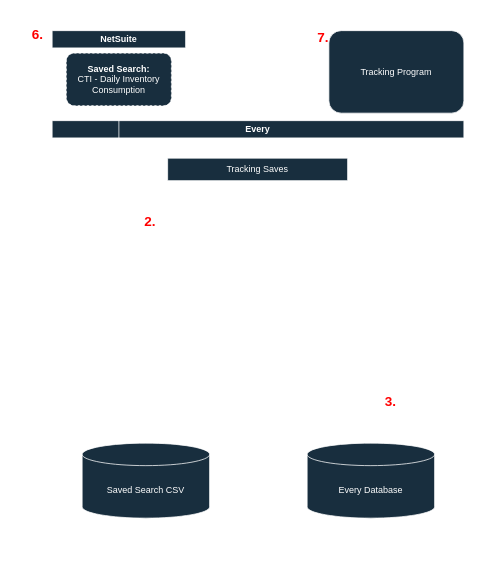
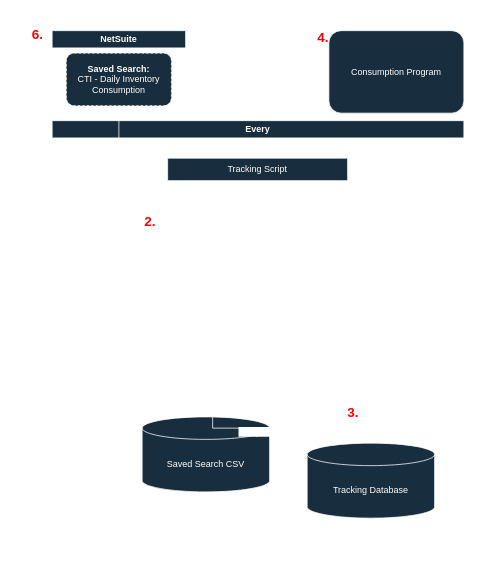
  <mxCell id="0" />
  <mxCell id="1" parent="0" />
  <mxCell id="2" style="edgeStyle=orthogonalEdgeStyle;rounded=0;orthogonalLoop=1;jettySize=auto;html=1;exitX=0.5;exitY=1;exitDx=0;exitDy=0;entryX=0.855;entryY=0;entryDx=0;entryDy=4.35;entryPerimeter=0;labelBackgroundColor=none;strokeColor=#ffffff;fontColor=default;endArrow=open;" edge="1" parent="1" source="4" target="18"><mxGeometry relative="1" as="geometry" /></mxCell>
  <mxCell id="3" value="Reads" style="edgeLabel;html=1;align=center;verticalAlign=middle;resizable=0;points=[];fontColor=#FFFFFF;" vertex="1" connectable="0" parent="2"><mxGeometry x="0.264" y="1" relative="1" as="geometry"><mxPoint y="59" as="offset" /></mxGeometry></mxCell>
- <mxCell id="4" value="Tracking Program" style="rounded=1;whiteSpace=wrap;html=1;labelBackgroundColor=none;fillColor=#182E3E;strokeColor=#FFFFFF;fontColor=#FFFFFF;" vertex="1" parent="1"><mxGeometry x="438" y="40" width="180" height="110" as="geometry" /></mxCell>
+ <mxCell id="4" value="Consumption Program" style="rounded=1;whiteSpace=wrap;html=1;labelBackgroundColor=none;fillColor=#182E3E;strokeColor=#FFFFFF;fontColor=#FFFFFF;" vertex="1" parent="1"><mxGeometry x="438" y="40" width="180" height="110" as="geometry" /></mxCell>
  <mxCell id="5" value="Every" style="swimlane;whiteSpace=wrap;html=1;labelBackgroundColor=none;fillColor=#182E3E;strokeColor=#FFFFFF;fontColor=#FFFFFF;" vertex="1" parent="1"><mxGeometry x="69" y="160" width="549" height="580" as="geometry" /></mxCell>
  <mxCell id="6" style="edgeStyle=orthogonalEdgeStyle;rounded=0;orthogonalLoop=1;jettySize=auto;html=1;exitX=0.5;exitY=0;exitDx=0;exitDy=0;exitPerimeter=0;entryX=0;entryY=0.5;entryDx=0;entryDy=0;strokeColor=#ffffff;labelBackgroundColor=none;fontColor=default;" edge="1" parent="5" source="8" target="11"><mxGeometry relative="1" as="geometry" /></mxCell>
  <mxCell id="7" value="Reads" style="edgeLabel;html=1;align=center;verticalAlign=middle;resizable=0;points=[];fontColor=#FFFFFF;" vertex="1" connectable="0" parent="6"><mxGeometry x="0.263" y="-2" relative="1" as="geometry"><mxPoint as="offset" /></mxGeometry></mxCell>
- <mxCell id="8" value="Saved Search CSV" style="shape=cylinder3;whiteSpace=wrap;html=1;boundedLbl=1;backgroundOutline=1;size=15;labelBackgroundColor=none;fillColor=#182E3E;strokeColor=#FFFFFF;fontColor=#FFFFFF;" vertex="1" parent="5"><mxGeometry x="40" y="430" width="170" height="100" as="geometry" /></mxCell>
- <mxCell id="9" value="Tracking Saves" style="swimlane;fontStyle=0;childLayout=stackLayout;horizontal=1;startSize=30;horizontalStack=0;resizeParent=1;resizeParentMax=0;resizeLast=0;collapsible=1;marginBottom=0;whiteSpace=wrap;html=1;labelBackgroundColor=none;fillColor=#182E3E;strokeColor=#FFFFFF;fontColor=#FFFFFF;" vertex="1" parent="5"><mxGeometry x="154" y="50" width="240" height="310" as="geometry" /></mxCell>
+ <mxCell id="8" value="Saved Search CSV" style="shape=cylinder3;whiteSpace=wrap;html=1;boundedLbl=1;backgroundOutline=1;size=15;labelBackgroundColor=none;fillColor=#182E3E;strokeColor=#FFFFFF;fontColor=#FFFFFF;" vertex="1" parent="5"><mxGeometry x="120" y="395" width="170" height="100" as="geometry" /></mxCell>
+ <mxCell id="9" value="Tracking Script" style="swimlane;fontStyle=0;childLayout=stackLayout;horizontal=1;startSize=30;horizontalStack=0;resizeParent=1;resizeParentMax=0;resizeLast=0;collapsible=1;marginBottom=0;whiteSpace=wrap;html=1;labelBackgroundColor=none;fillColor=#182E3E;strokeColor=#FFFFFF;fontColor=#FFFFFF;" vertex="1" parent="5"><mxGeometry x="154" y="50" width="240" height="310" as="geometry" /></mxCell>
  <mxCell id="10" value="1. Reads the current counters for each product in the tracking database." style="text;strokeColor=none;fillColor=none;align=left;verticalAlign=middle;spacingLeft=4;spacingRight=4;overflow=hidden;points=[[0,0.5],[1,0.5]];portConstraint=eastwest;rotatable=0;whiteSpace=wrap;html=1;labelBackgroundColor=none;fontColor=#FFFFFF;" vertex="1" parent="9"><mxGeometry y="30" width="240" height="50" as="geometry" /></mxCell>
  <mxCell id="11" value="2. Reads the data from the saved search for all the Edmonton products that are tracked." style="text;strokeColor=none;fillColor=none;align=left;verticalAlign=middle;spacingLeft=4;spacingRight=4;overflow=hidden;points=[[0,0.5],[1,0.5]];portConstraint=eastwest;rotatable=0;whiteSpace=wrap;html=1;labelBackgroundColor=none;fontColor=#FFFFFF;" vertex="1" parent="9"><mxGeometry y="80" width="240" height="50" as="geometry" /></mxCell>
  <mxCell id="12" value="3. Checks if there has been any new orders from the saved search." style="text;strokeColor=none;fillColor=none;align=left;verticalAlign=middle;spacingLeft=4;spacingRight=4;overflow=hidden;points=[[0,0.5],[1,0.5]];portConstraint=eastwest;rotatable=0;whiteSpace=wrap;html=1;labelBackgroundColor=none;fontColor=#FFFFFF;" vertex="1" parent="9"><mxGeometry y="130" width="240" height="50" as="geometry" /></mxCell>
  <mxCell id="13" value="4. If change is detected, add it to the counter" style="text;strokeColor=none;fillColor=none;align=left;verticalAlign=middle;spacingLeft=4;spacingRight=4;overflow=hidden;points=[[0,0.5],[1,0.5]];portConstraint=eastwest;rotatable=0;whiteSpace=wrap;html=1;labelBackgroundColor=none;fontColor=#FFFFFF;" vertex="1" parent="9"><mxGeometry y="180" width="240" height="30" as="geometry" /></mxCell>
  <mxCell id="14" value="5. If counter exceeds the threshold, send an email to purchasing to re-order that product." style="text;strokeColor=none;fillColor=none;align=left;verticalAlign=middle;spacingLeft=4;spacingRight=4;overflow=hidden;points=[[0,0.5],[1,0.5]];portConstraint=eastwest;rotatable=0;whiteSpace=wrap;html=1;labelBackgroundColor=none;fontColor=#FFFFFF;" vertex="1" parent="9"><mxGeometry y="210" width="240" height="50" as="geometry" /></mxCell>
  <mxCell id="15" value="6. Set the counter to the amount it exceeded the threshold by. Save to Database." style="text;strokeColor=none;fillColor=none;align=left;verticalAlign=middle;spacingLeft=4;spacingRight=4;overflow=hidden;points=[[0,0.5],[1,0.5]];portConstraint=eastwest;rotatable=0;whiteSpace=wrap;html=1;labelBackgroundColor=none;fontColor=#FFFFFF;" vertex="1" parent="9"><mxGeometry y="260" width="240" height="50" as="geometry" /></mxCell>
  <mxCell id="16" style="edgeStyle=orthogonalEdgeStyle;rounded=0;orthogonalLoop=1;jettySize=auto;html=1;exitX=0.5;exitY=0;exitDx=0;exitDy=0;exitPerimeter=0;entryX=1;entryY=0.5;entryDx=0;entryDy=0;strokeColor=#ffffff;" edge="1" parent="5" source="18" target="10"><mxGeometry relative="1" as="geometry" /></mxCell>
  <mxCell id="17" value="Reads" style="edgeLabel;html=1;align=center;verticalAlign=middle;resizable=0;points=[];fontColor=#FFFFFF;" vertex="1" connectable="0" parent="16"><mxGeometry x="0.68" y="1" relative="1" as="geometry"><mxPoint as="offset" /></mxGeometry></mxCell>
- <mxCell id="18" value="Every Database" style="shape=cylinder3;whiteSpace=wrap;html=1;boundedLbl=1;backgroundOutline=1;size=15;labelBackgroundColor=none;fillColor=#182E3E;strokeColor=#FFFFFF;fontColor=#FFFFFF;" vertex="1" parent="5"><mxGeometry x="340" y="430" width="170" height="100" as="geometry" /></mxCell>
+ <mxCell id="18" value="Tracking Database" style="shape=cylinder3;whiteSpace=wrap;html=1;boundedLbl=1;backgroundOutline=1;size=15;labelBackgroundColor=none;fillColor=#182E3E;strokeColor=#FFFFFF;fontColor=#FFFFFF;" vertex="1" parent="5"><mxGeometry x="340" y="430" width="170" height="100" as="geometry" /></mxCell>
  <mxCell id="19" style="edgeStyle=orthogonalEdgeStyle;rounded=0;orthogonalLoop=1;jettySize=auto;html=1;exitX=0.25;exitY=1;exitDx=0;exitDy=0;entryX=0.75;entryY=1;entryDx=0;entryDy=0;labelBackgroundColor=none;strokeColor=#ffffff;fontColor=default;" edge="1" parent="5" source="9" target="9"><mxGeometry relative="1" as="geometry"><Array as="points"><mxPoint x="214" y="410" /><mxPoint x="334" y="410" /></Array></mxGeometry></mxCell>
  <mxCell id="20" value="Every Hour" style="edgeLabel;html=1;align=center;verticalAlign=middle;resizable=0;points=[];fontColor=#FFFFFF;" vertex="1" connectable="0" parent="19"><mxGeometry x="0.109" y="-4" relative="1" as="geometry"><mxPoint x="-11" as="offset" /></mxGeometry></mxCell>
  <mxCell id="21" value="&lt;h2&gt;&lt;font color=&quot;#ff0000&quot;&gt;2.&lt;/font&gt;&lt;/h2&gt;" style="text;html=1;align=center;verticalAlign=middle;whiteSpace=wrap;rounded=0;labelBackgroundColor=none;fontColor=#FFFFFF;" vertex="1" parent="5"><mxGeometry x="101" y="120" width="60" height="30" as="geometry" /></mxCell>
- <mxCell id="22" value="&lt;h2&gt;&lt;font color=&quot;#ff0000&quot;&gt;3.&lt;/font&gt;&lt;/h2&gt;" style="text;html=1;align=center;verticalAlign=middle;resizable=0;points=[];autosize=1;strokeColor=none;fillColor=none;fontColor=#FFFFFF;labelBackgroundColor=none;" vertex="1" parent="5"><mxGeometry x="431" y="345" width="40" height="60" as="geometry" /></mxCell>
+ <mxCell id="22" value="&lt;h2&gt;&lt;font color=&quot;#ff0000&quot;&gt;3.&lt;/font&gt;&lt;/h2&gt;" style="text;html=1;align=center;verticalAlign=middle;resizable=0;points=[];autosize=1;strokeColor=none;fillColor=none;fontColor=#FFFFFF;labelBackgroundColor=none;" vertex="1" parent="5"><mxGeometry x="381" y="360" width="40" height="60" as="geometry" /></mxCell>
  <mxCell id="23" style="edgeStyle=orthogonalEdgeStyle;rounded=0;orthogonalLoop=1;jettySize=auto;html=1;exitX=1;exitY=0.5;exitDx=0;exitDy=0;entryX=0.5;entryY=0;entryDx=0;entryDy=0;entryPerimeter=0;strokeColor=#ffffff;" edge="1" parent="5" source="15" target="18"><mxGeometry relative="1" as="geometry" /></mxCell>
  <mxCell id="24" value="Saves" style="edgeLabel;html=1;align=center;verticalAlign=middle;resizable=0;points=[];fontColor=#FFFFFF;" vertex="1" connectable="0" parent="23"><mxGeometry x="0.064" relative="1" as="geometry"><mxPoint y="29" as="offset" /></mxGeometry></mxCell>
  <mxCell id="25" style="edgeStyle=orthogonalEdgeStyle;rounded=0;orthogonalLoop=1;jettySize=auto;html=1;exitX=0.5;exitY=1;exitDx=0;exitDy=0;entryX=0.145;entryY=0;entryDx=0;entryDy=4.35;entryPerimeter=0;labelBackgroundColor=none;strokeColor=#ffffff;fontColor=default;endArrow=diamond;" edge="1" parent="1" source="27" target="8"><mxGeometry relative="1" as="geometry" /></mxCell>
  <mxCell id="26" value="Saves" style="edgeLabel;html=1;align=center;verticalAlign=middle;resizable=0;points=[];fontColor=#FFFFFF;" vertex="1" connectable="0" parent="25"><mxGeometry x="0.222" y="-4" relative="1" as="geometry"><mxPoint y="-12" as="offset" /></mxGeometry></mxCell>
  <mxCell id="27" value="NetSuite" style="swimlane;whiteSpace=wrap;html=1;labelBackgroundColor=none;fillColor=#182E3E;strokeColor=#FFFFFF;fontColor=#FFFFFF;" vertex="1" parent="1"><mxGeometry x="69" y="40" width="178" height="110" as="geometry" /></mxCell>
  <mxCell id="28" value="&lt;div&gt;&lt;b&gt;Saved Search: &lt;br&gt;&lt;/b&gt;&lt;/div&gt;&lt;div&gt;CTI - Daily Inventory Consumption&lt;/div&gt;" style="rounded=1;whiteSpace=wrap;html=1;labelBackgroundColor=none;fillColor=#182E3E;strokeColor=#FFFFFF;fontColor=#FFFFFF;dashed=1;" vertex="1" parent="27"><mxGeometry x="19" y="30" width="140" height="70" as="geometry" /></mxCell>
  <mxCell id="29" value="&lt;h2&gt;&lt;font color=&quot;#ff0000&quot;&gt;6.&lt;/font&gt;&lt;/h2&gt;" style="text;html=1;align=center;verticalAlign=middle;whiteSpace=wrap;rounded=0;labelBackgroundColor=none;fontColor=#FFFFFF;" vertex="1" parent="1"><mxGeometry x="20" y="30" width="60" height="30" as="geometry" /></mxCell>
- <mxCell id="30" value="&lt;h2&gt;&lt;font color=&quot;#ff0000&quot;&gt;7.&lt;/font&gt;&lt;/h2&gt;" style="text;html=1;align=center;verticalAlign=middle;resizable=0;points=[];autosize=1;strokeColor=none;fillColor=none;fontColor=#FFFFFF;labelBackgroundColor=none;" vertex="1" parent="1"><mxGeometry x="410" y="20" width="40" height="60" as="geometry" /></mxCell>
+ <mxCell id="30" value="&lt;h2&gt;&lt;font color=&quot;#ff0000&quot;&gt;4.&lt;/font&gt;&lt;/h2&gt;" style="text;html=1;align=center;verticalAlign=middle;resizable=0;points=[];autosize=1;strokeColor=none;fillColor=none;fontColor=#FFFFFF;labelBackgroundColor=none;" vertex="1" parent="1"><mxGeometry x="410" y="20" width="40" height="60" as="geometry" /></mxCell>
